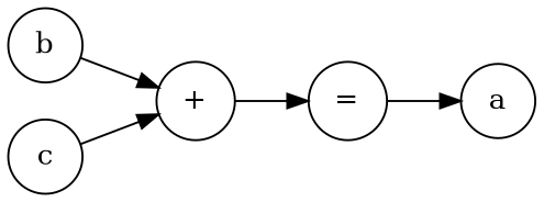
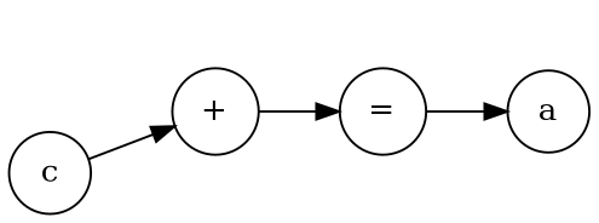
  digraph {
    rankdir=LR
    node [shape=circle]
    n1 [label=a]
-   n2 [label=b]
    n3 [label="+"]
    n4 [label=c]
    n5 [label="="]
-   n2 -> n3
    n3 -> n5
    n4 -> n3
    n5 -> n1
  }
